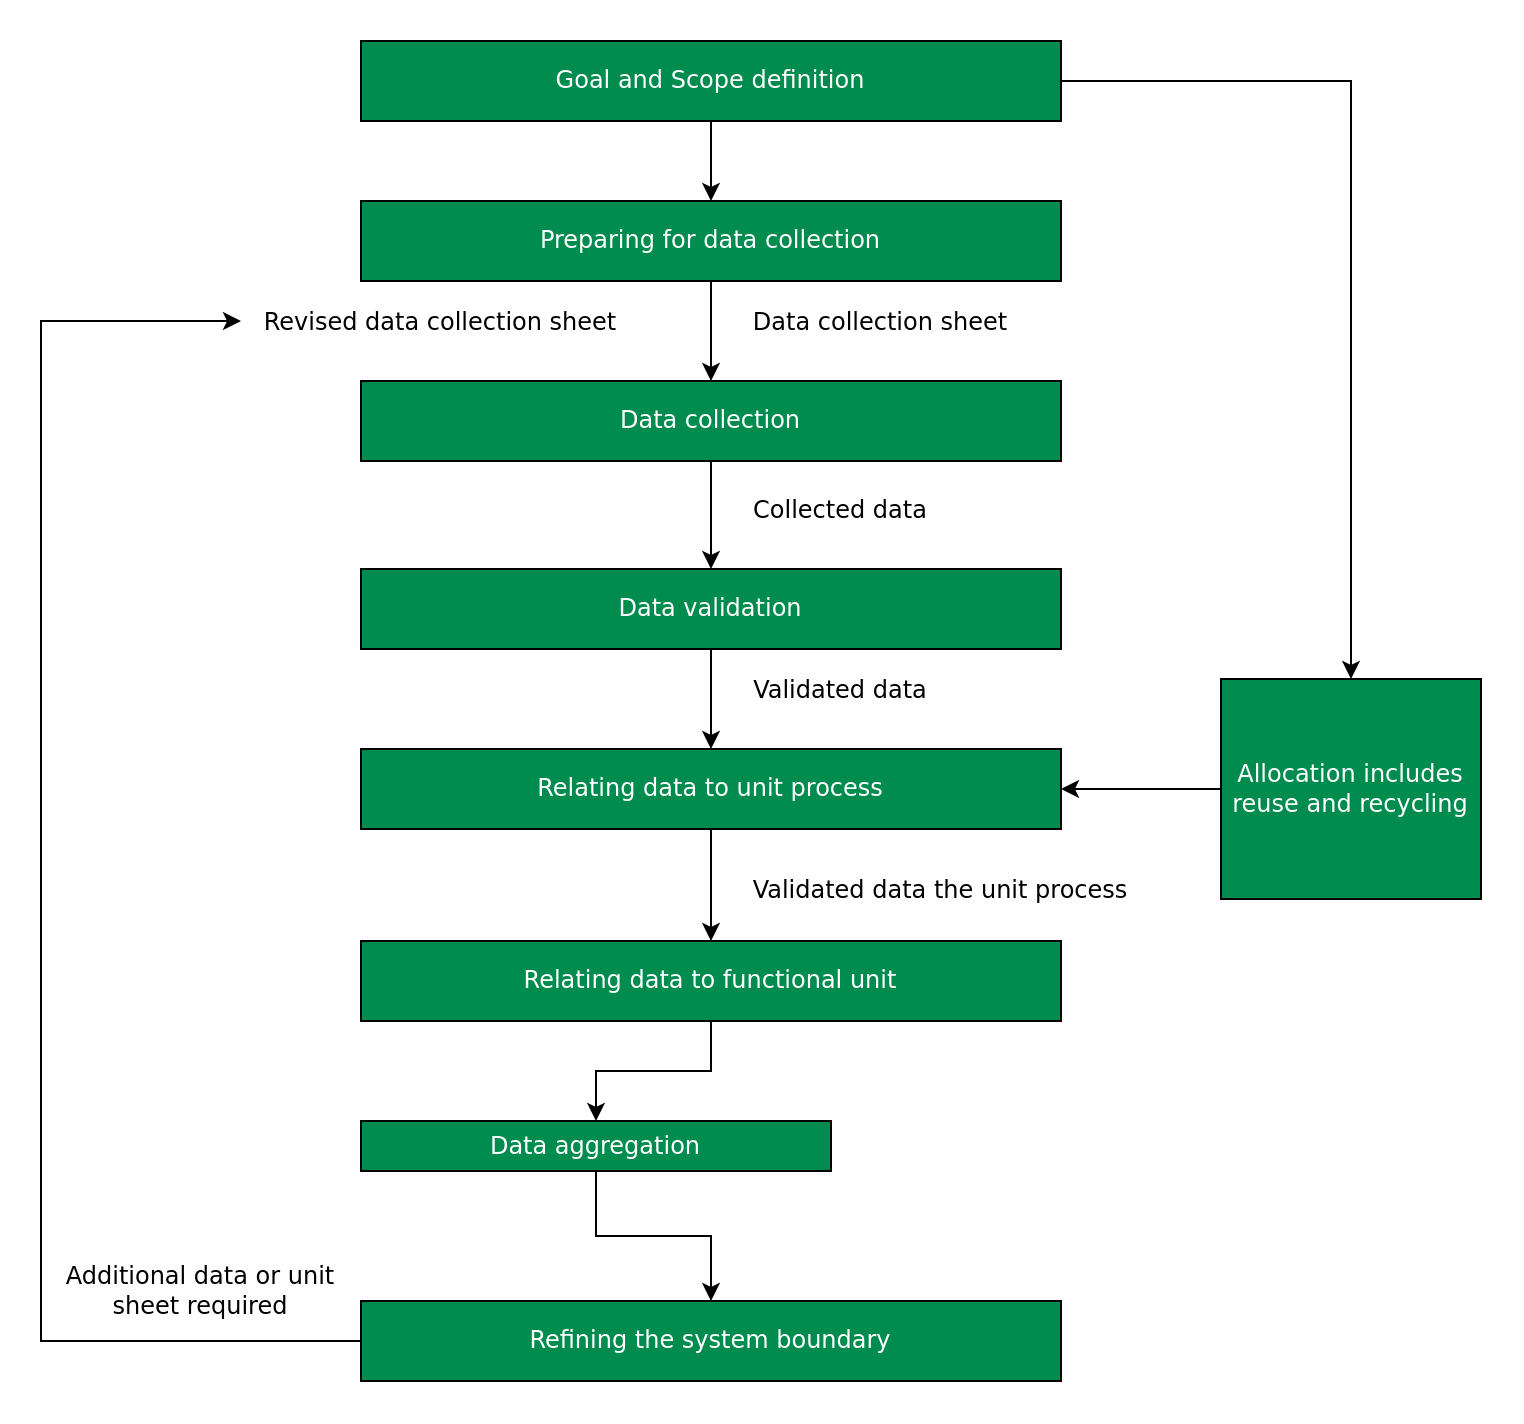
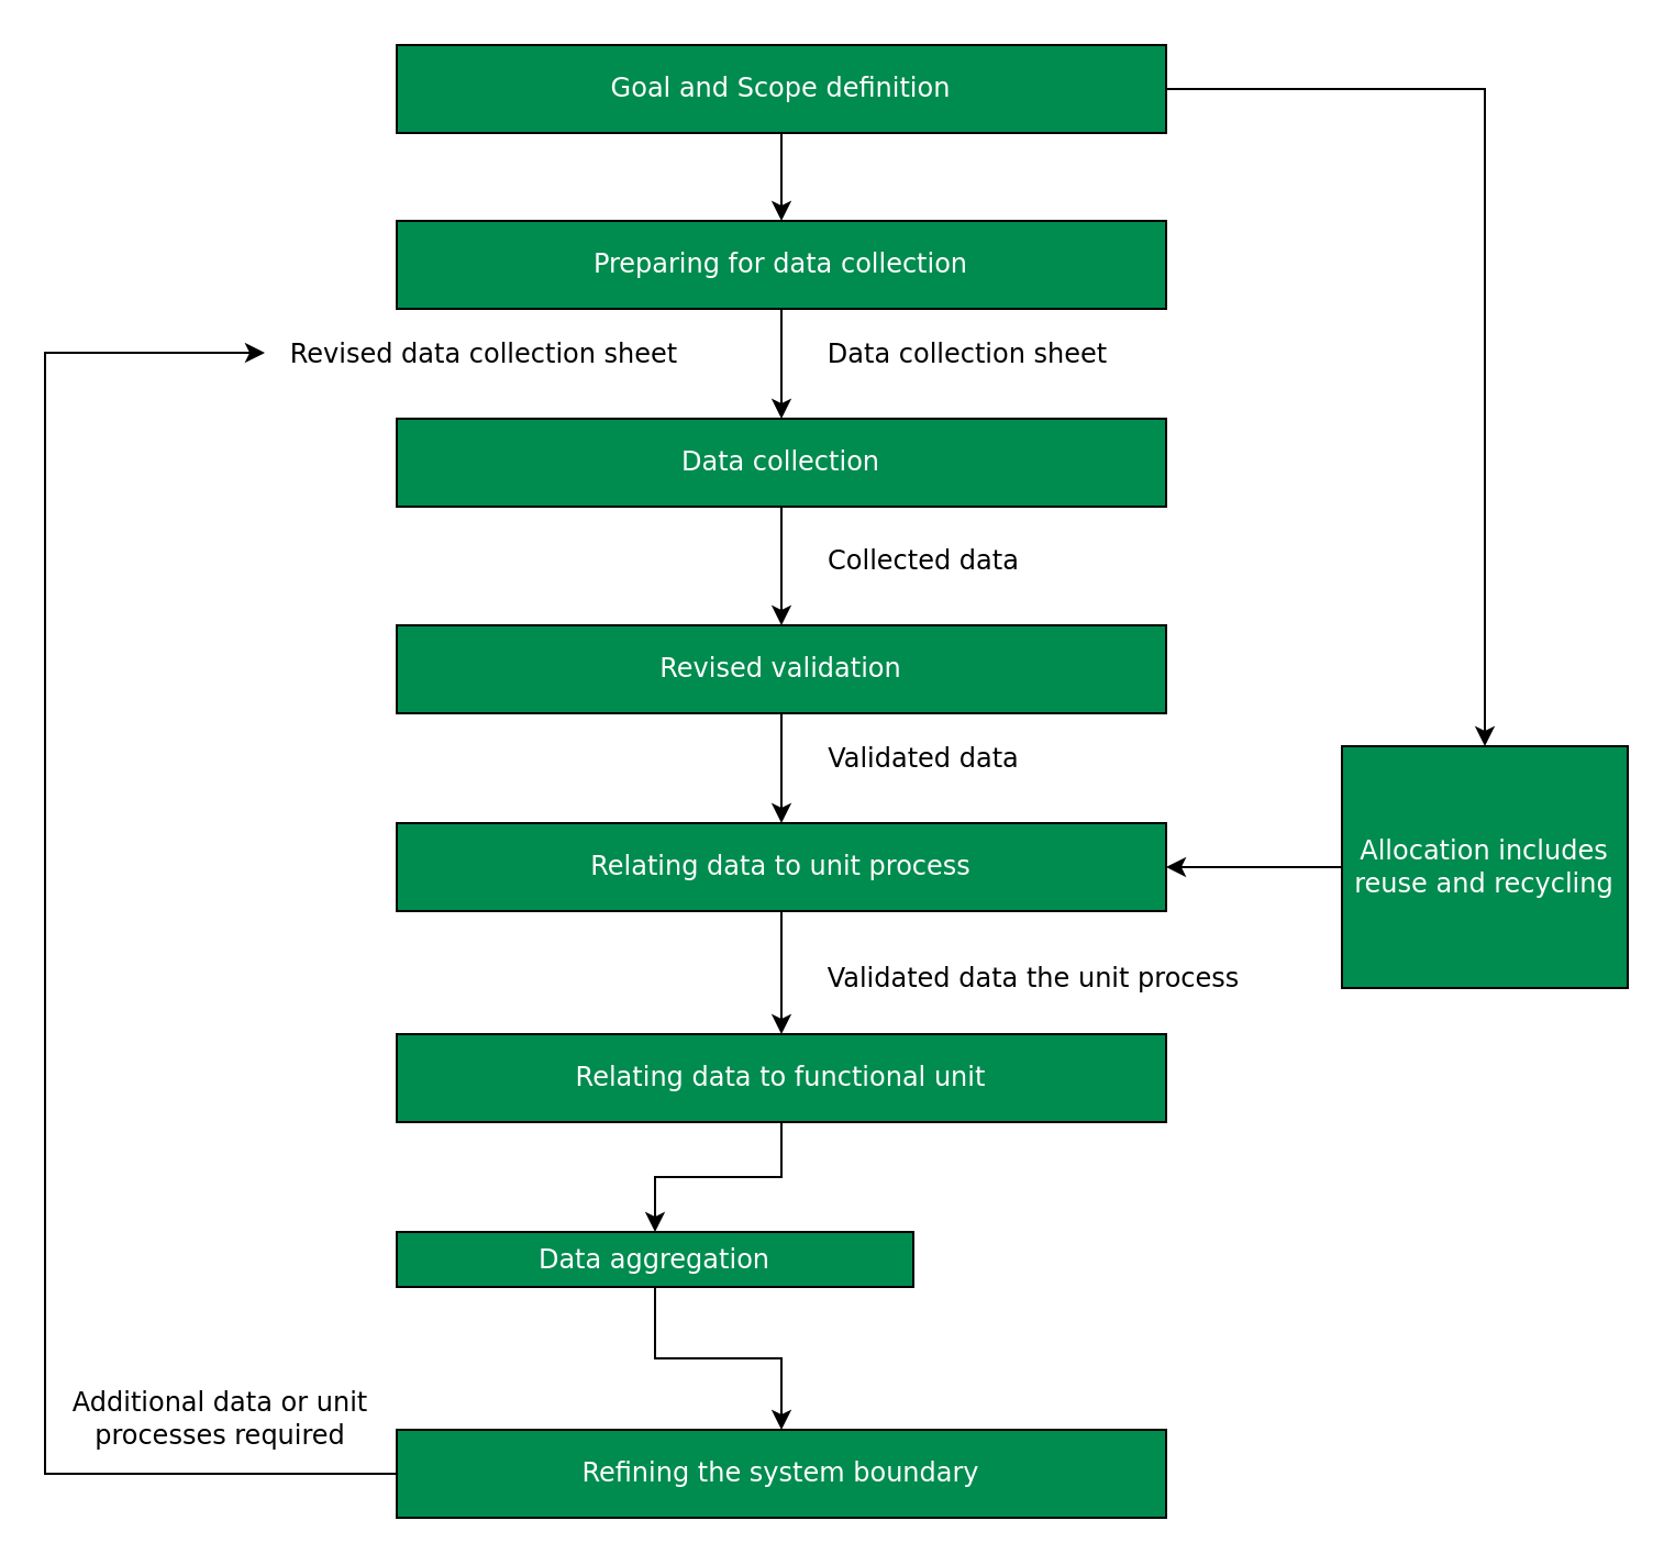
  <mxCell id="0" />
  <mxCell id="1" parent="0" />
  <mxCell id="2" style="edgeStyle=orthogonalEdgeStyle;rounded=0;orthogonalLoop=1;jettySize=auto;html=1;fontFamily=Dejavu Sans;fontColor=#FFFFFF;" edge="1" parent="1" source="4" target="18"><mxGeometry relative="1" as="geometry" /></mxCell>
  <mxCell id="3" style="edgeStyle=orthogonalEdgeStyle;rounded=0;orthogonalLoop=1;jettySize=auto;html=1;fontFamily=Dejavu Sans;fontColor=#FFFFFF;" edge="1" parent="1" source="4" target="6"><mxGeometry relative="1" as="geometry" /></mxCell>
  <mxCell id="4" value="Goal and Scope definition" style="rounded=0;whiteSpace=wrap;html=1;fillColor=#008C4F;fontFamily=Dejavu Sans;fontColor=#FFFFFF;" vertex="1" parent="1"><mxGeometry x="180" y="20" width="350" height="40" as="geometry" /></mxCell>
  <mxCell id="5" style="edgeStyle=orthogonalEdgeStyle;rounded=0;orthogonalLoop=1;jettySize=auto;html=1;fontFamily=Dejavu Sans;fontColor=#FFFFFF;" edge="1" parent="1" source="6" target="8"><mxGeometry relative="1" as="geometry" /></mxCell>
  <mxCell id="6" value="Preparing for data collection" style="rounded=0;whiteSpace=wrap;html=1;fillColor=#008C4F;fontFamily=Dejavu Sans;fontColor=#FFFFFF;" vertex="1" parent="1"><mxGeometry x="180" y="100" width="350" height="40" as="geometry" /></mxCell>
  <mxCell id="7" style="edgeStyle=orthogonalEdgeStyle;rounded=0;orthogonalLoop=1;jettySize=auto;html=1;fontFamily=Dejavu Sans;fontColor=#FFFFFF;" edge="1" parent="1" source="8" target="23"><mxGeometry relative="1" as="geometry" /></mxCell>
  <mxCell id="8" value="Data collection" style="rounded=0;whiteSpace=wrap;html=1;fillColor=#008C4F;fontFamily=Dejavu Sans;fontColor=#FFFFFF;" vertex="1" parent="1"><mxGeometry x="180" y="190" width="350" height="40" as="geometry" /></mxCell>
  <mxCell id="9" style="edgeStyle=orthogonalEdgeStyle;rounded=0;orthogonalLoop=1;jettySize=auto;html=1;fontFamily=Dejavu Sans;fontColor=#FFFFFF;" edge="1" parent="1" source="10" target="12"><mxGeometry relative="1" as="geometry" /></mxCell>
  <mxCell id="10" value="Relating data to unit process" style="rounded=0;whiteSpace=wrap;html=1;fillColor=#008C4F;fontFamily=Dejavu Sans;fontColor=#FFFFFF;" vertex="1" parent="1"><mxGeometry x="180" y="374" width="350" height="40" as="geometry" /></mxCell>
  <mxCell id="11" style="edgeStyle=orthogonalEdgeStyle;rounded=0;orthogonalLoop=1;jettySize=auto;html=1;fontFamily=Dejavu Sans;fontColor=#FFFFFF;" edge="1" parent="1" source="12" target="14"><mxGeometry relative="1" as="geometry" /></mxCell>
  <mxCell id="12" value="Relating data to functional unit" style="rounded=0;whiteSpace=wrap;html=1;fillColor=#008C4F;fontFamily=Dejavu Sans;fontColor=#FFFFFF;" vertex="1" parent="1"><mxGeometry x="180" y="470" width="350" height="40" as="geometry" /></mxCell>
  <mxCell id="13" style="edgeStyle=orthogonalEdgeStyle;rounded=0;orthogonalLoop=1;jettySize=auto;html=1;fontFamily=Dejavu Sans;fontColor=#FFFFFF;" edge="1" parent="1" source="14" target="16"><mxGeometry relative="1" as="geometry" /></mxCell>
  <mxCell id="14" value="Data aggregation" style="rounded=0;whiteSpace=wrap;html=1;fillColor=#008C4F;fontFamily=Dejavu Sans;fontColor=#FFFFFF;" vertex="1" parent="1"><mxGeometry x="180" y="560" width="235" height="25" as="geometry" /></mxCell>
  <mxCell id="15" style="edgeStyle=orthogonalEdgeStyle;rounded=0;orthogonalLoop=1;jettySize=auto;html=1;fontFamily=Dejavu Sans;fontColor=#FFFFFF;exitX=0;exitY=0.5;exitDx=0;exitDy=0;" edge="1" parent="1" source="16" target="19"><mxGeometry relative="1" as="geometry"><mxPoint x="355" y="160" as="targetPoint" /><Array as="points"><mxPoint x="20" y="670" /><mxPoint x="20" y="160" /></Array></mxGeometry></mxCell>
  <mxCell id="16" value="Refining the system boundary" style="rounded=0;whiteSpace=wrap;html=1;fillColor=#008C4F;fontFamily=Dejavu Sans;fontColor=#FFFFFF;" vertex="1" parent="1"><mxGeometry x="180" y="650" width="350" height="40" as="geometry" /></mxCell>
  <mxCell id="17" style="edgeStyle=orthogonalEdgeStyle;rounded=0;orthogonalLoop=1;jettySize=auto;html=1;fontFamily=Dejavu Sans;fontColor=#FFFFFF;" edge="1" parent="1" source="18" target="10"><mxGeometry relative="1" as="geometry" /></mxCell>
  <mxCell id="18" value="Allocation includes reuse and recycling" style="rounded=0;whiteSpace=wrap;html=1;fillColor=#008C4F;fontFamily=Dejavu Sans;fontColor=#FFFFFF;" vertex="1" parent="1"><mxGeometry x="610" y="339" width="130" height="110" as="geometry" /></mxCell>
  <mxCell id="19" value="Revised data collection sheet" style="text;html=1;strokeColor=none;fillColor=none;align=center;verticalAlign=middle;whiteSpace=wrap;rounded=0;fontFamily=Dejavu Sans;fontColor=#000000;" vertex="1" parent="1"><mxGeometry x="120" y="146" width="200" height="30" as="geometry" /></mxCell>
  <mxCell id="20" value="Data collection sheet" style="text;html=1;strokeColor=none;fillColor=none;align=center;verticalAlign=middle;whiteSpace=wrap;rounded=0;fontFamily=Dejavu Sans;fontColor=#000000;" vertex="1" parent="1"><mxGeometry x="340" y="146" width="200" height="30" as="geometry" /></mxCell>
  <mxCell id="21" value="Collected data" style="text;html=1;strokeColor=none;fillColor=none;align=center;verticalAlign=middle;whiteSpace=wrap;rounded=0;fontFamily=Dejavu Sans;fontColor=#000000;" vertex="1" parent="1"><mxGeometry x="320" y="240" width="200" height="30" as="geometry" /></mxCell>
  <mxCell id="22" style="edgeStyle=orthogonalEdgeStyle;rounded=0;orthogonalLoop=1;jettySize=auto;html=1;fontFamily=Dejavu Sans;fontColor=#000000;" edge="1" parent="1" source="23" target="10"><mxGeometry relative="1" as="geometry" /></mxCell>
- <mxCell id="23" value="Data validation" style="rounded=0;whiteSpace=wrap;html=1;fillColor=#008C4F;fontFamily=Dejavu Sans;fontColor=#FFFFFF;" vertex="1" parent="1"><mxGeometry x="180" y="284" width="350" height="40" as="geometry" /></mxCell>
+ <mxCell id="23" value="Revised validation" style="rounded=0;whiteSpace=wrap;html=1;fillColor=#008C4F;fontFamily=Dejavu Sans;fontColor=#FFFFFF;" vertex="1" parent="1"><mxGeometry x="180" y="284" width="350" height="40" as="geometry" /></mxCell>
  <mxCell id="24" value="Validated data&lt;span style=&quot;color: rgba(0, 0, 0, 0); font-family: monospace; font-size: 0px; text-align: start;&quot;&gt;%3CmxGraphModel%3E%3Croot%3E%3CmxCell%20id%3D%220%22%2F%3E%3CmxCell%20id%3D%221%22%20parent%3D%220%22%2F%3E%3CmxCell%20id%3D%222%22%20value%3D%22Collected%20data%22%20style%3D%22text%3Bhtml%3D1%3BstrokeColor%3Dnone%3BfillColor%3Dnone%3Balign%3Dcenter%3BverticalAlign%3Dmiddle%3BwhiteSpace%3Dwrap%3Brounded%3D0%3BfontFamily%3DDejavu%20Sans%3BfontColor%3D%23000000%3B%22%20vertex%3D%221%22%20parent%3D%221%22%3E%3CmxGeometry%20x%3D%22510%22%20y%3D%22330%22%20width%3D%22200%22%20height%3D%2230%22%20as%3D%22geometry%22%2F%3E%3C%2FmxCell%3E%3C%2Froot%3E%3C%2FmxGraphModel%3E&lt;/span&gt;" style="text;html=1;strokeColor=none;fillColor=none;align=center;verticalAlign=middle;whiteSpace=wrap;rounded=0;fontFamily=Dejavu Sans;fontColor=#000000;" vertex="1" parent="1"><mxGeometry x="320" y="330" width="200" height="30" as="geometry" /></mxCell>
  <mxCell id="25" value="Validated data the unit process" style="text;html=1;strokeColor=none;fillColor=none;align=center;verticalAlign=middle;whiteSpace=wrap;rounded=0;fontFamily=Dejavu Sans;fontColor=#000000;" vertex="1" parent="1"><mxGeometry x="370" y="430" width="200" height="30" as="geometry" /></mxCell>
- <mxCell id="26" value="Additional data or unit sheet required" style="text;html=1;strokeColor=none;fillColor=none;align=center;verticalAlign=middle;whiteSpace=wrap;rounded=0;fontFamily=Dejavu Sans;fontColor=#000000;" vertex="1" parent="1"><mxGeometry x="30" y="630" width="140" height="30" as="geometry" /></mxCell>
+ <mxCell id="26" value="Additional data or unit processes required" style="text;html=1;strokeColor=none;fillColor=none;align=center;verticalAlign=middle;whiteSpace=wrap;rounded=0;fontFamily=Dejavu Sans;fontColor=#000000;" vertex="1" parent="1"><mxGeometry x="30" y="630" width="140" height="30" as="geometry" /></mxCell>
